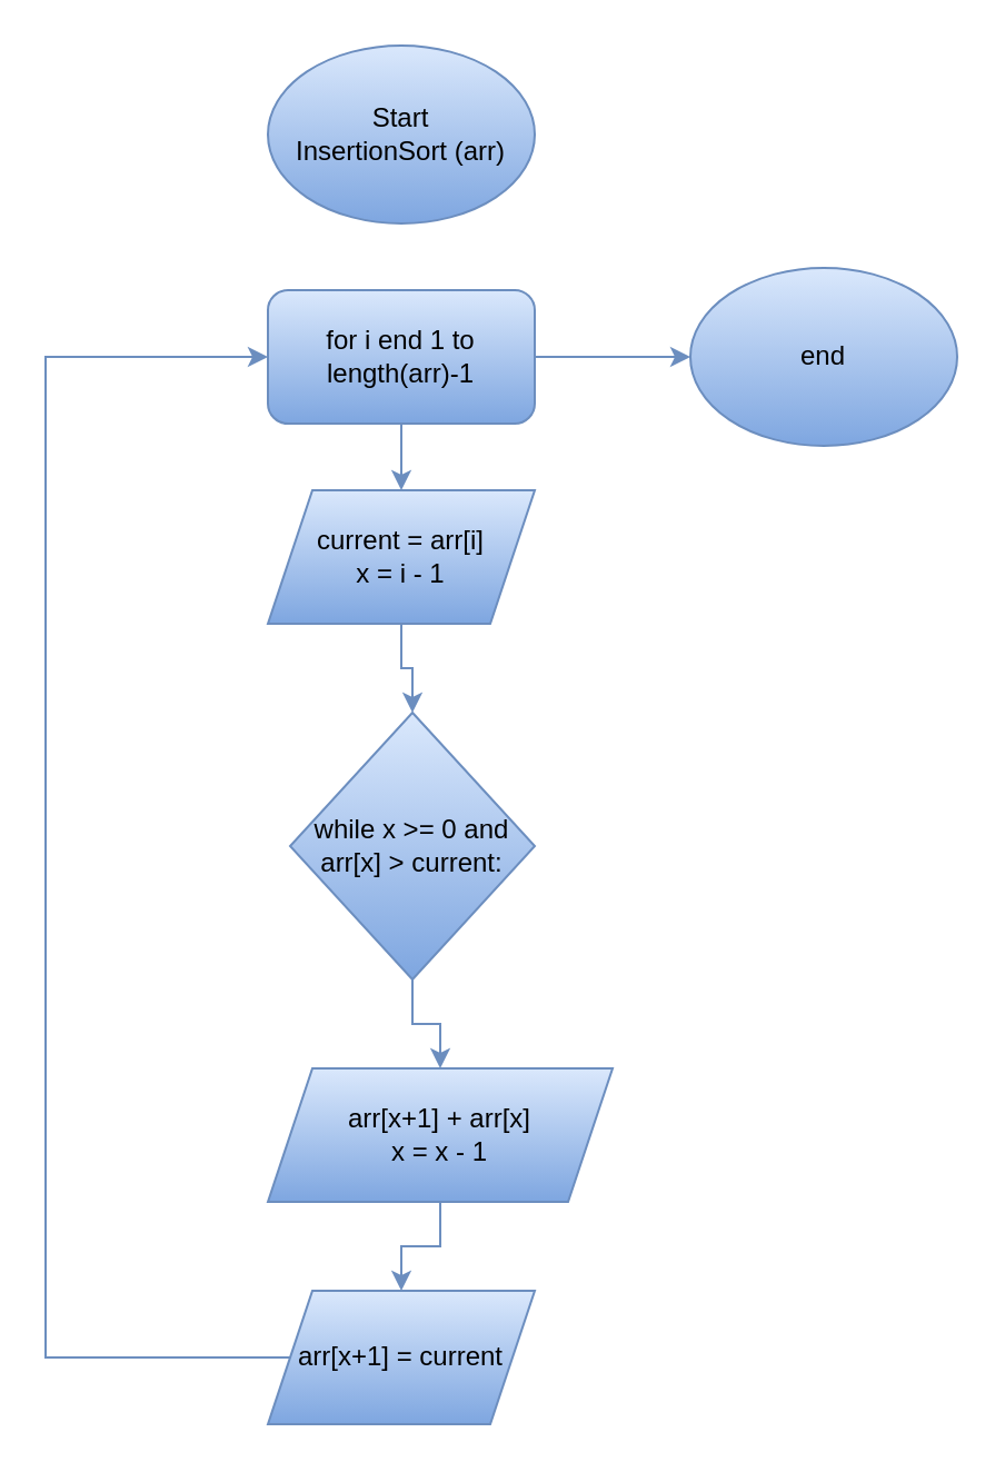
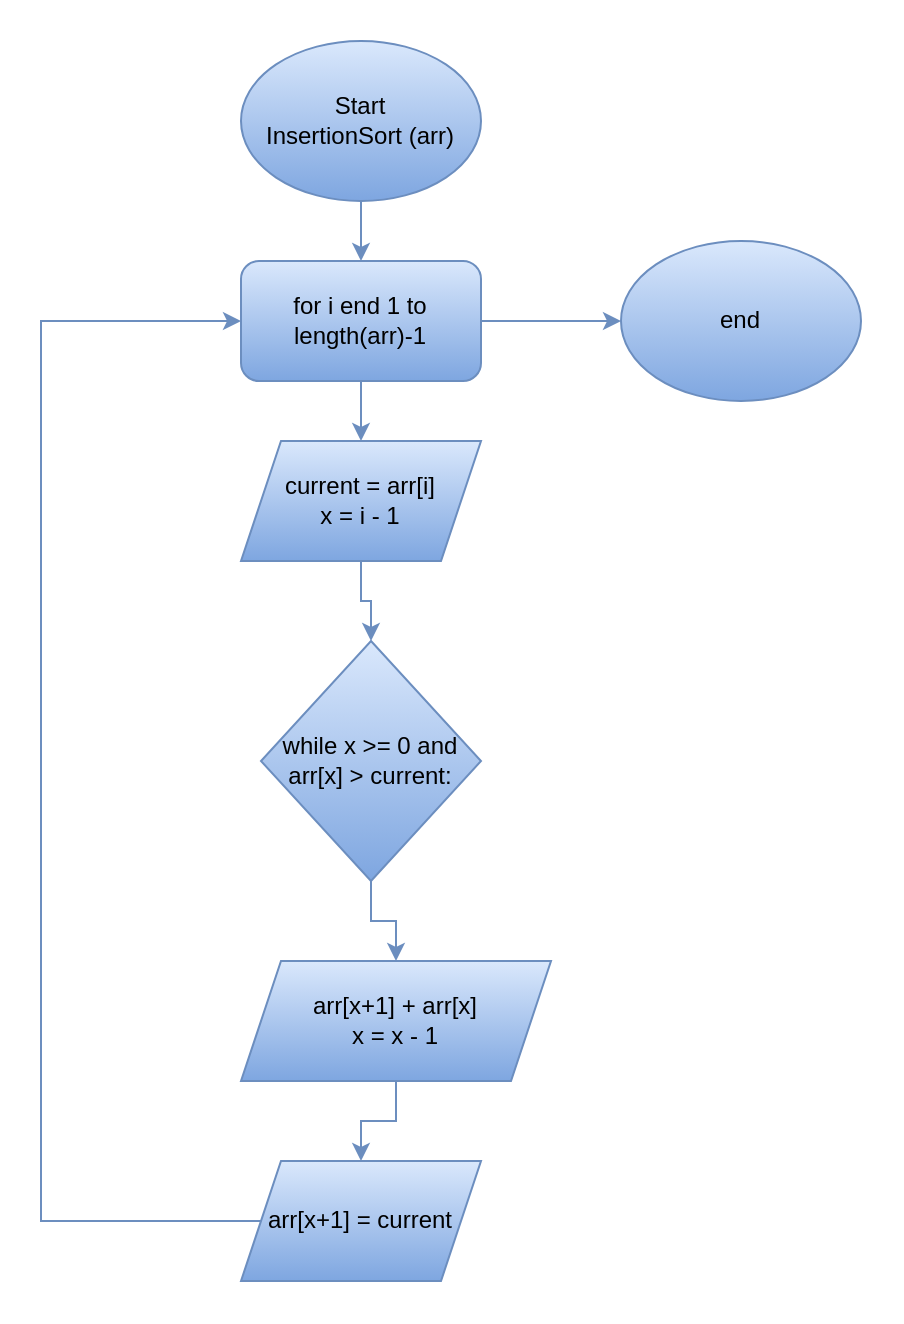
  <mxCell id="0" />
  <mxCell id="1" parent="0" />
+ <mxCell id="2" value="" style="edgeStyle=orthogonalEdgeStyle;rounded=0;orthogonalLoop=1;jettySize=auto;html=1;fillColor=#dae8fc;gradientColor=#7ea6e0;strokeColor=#6c8ebf;" edge="1" parent="1" source="3" target="6"><mxGeometry relative="1" as="geometry" /></mxCell>
  <mxCell id="3" value="Start&lt;br&gt;InsertionSort (arr)" style="ellipse;whiteSpace=wrap;html=1;fillColor=#dae8fc;gradientColor=#7ea6e0;strokeColor=#6c8ebf;" vertex="1" parent="1"><mxGeometry x="120" y="20" width="120" height="80" as="geometry" /></mxCell>
  <mxCell id="4" value="" style="edgeStyle=orthogonalEdgeStyle;rounded=0;orthogonalLoop=1;jettySize=auto;html=1;fillColor=#dae8fc;gradientColor=#7ea6e0;strokeColor=#6c8ebf;" edge="1" parent="1" source="6" target="8"><mxGeometry relative="1" as="geometry" /></mxCell>
  <mxCell id="5" value="" style="edgeStyle=orthogonalEdgeStyle;rounded=0;orthogonalLoop=1;jettySize=auto;html=1;fillColor=#dae8fc;gradientColor=#7ea6e0;strokeColor=#6c8ebf;" edge="1" parent="1" source="6" target="15"><mxGeometry relative="1" as="geometry" /></mxCell>
  <mxCell id="6" value="for i end 1 to length(arr)-1" style="rounded=1;whiteSpace=wrap;html=1;fillColor=#dae8fc;gradientColor=#7ea6e0;strokeColor=#6c8ebf;" vertex="1" parent="1"><mxGeometry x="120" y="130" width="120" height="60" as="geometry" /></mxCell>
  <mxCell id="7" value="" style="edgeStyle=orthogonalEdgeStyle;rounded=0;orthogonalLoop=1;jettySize=auto;html=1;fillColor=#dae8fc;gradientColor=#7ea6e0;strokeColor=#6c8ebf;" edge="1" parent="1" source="8" target="10"><mxGeometry relative="1" as="geometry" /></mxCell>
  <mxCell id="8" value="current = arr[i]&lt;br&gt;x = i - 1" style="shape=parallelogram;perimeter=parallelogramPerimeter;whiteSpace=wrap;html=1;fixedSize=1;fillColor=#dae8fc;gradientColor=#7ea6e0;strokeColor=#6c8ebf;" vertex="1" parent="1"><mxGeometry x="120" y="220" width="120" height="60" as="geometry" /></mxCell>
  <mxCell id="9" value="" style="edgeStyle=orthogonalEdgeStyle;rounded=0;orthogonalLoop=1;jettySize=auto;html=1;fillColor=#dae8fc;gradientColor=#7ea6e0;strokeColor=#6c8ebf;" edge="1" parent="1" source="10" target="12"><mxGeometry relative="1" as="geometry" /></mxCell>
  <mxCell id="10" value="while x &amp;gt;= 0 and arr[x] &amp;gt; current:" style="rhombus;whiteSpace=wrap;html=1;fillColor=#dae8fc;gradientColor=#7ea6e0;strokeColor=#6c8ebf;" vertex="1" parent="1"><mxGeometry x="130" y="320" width="110" height="120" as="geometry" /></mxCell>
  <mxCell id="11" value="" style="edgeStyle=orthogonalEdgeStyle;rounded=0;orthogonalLoop=1;jettySize=auto;html=1;fillColor=#dae8fc;gradientColor=#7ea6e0;strokeColor=#6c8ebf;" edge="1" parent="1" source="12" target="14"><mxGeometry relative="1" as="geometry" /></mxCell>
  <mxCell id="12" value="arr[x+1] + arr[x]&lt;br&gt;x = x - 1" style="shape=parallelogram;perimeter=parallelogramPerimeter;whiteSpace=wrap;html=1;fixedSize=1;fillColor=#dae8fc;gradientColor=#7ea6e0;strokeColor=#6c8ebf;" vertex="1" parent="1"><mxGeometry x="120" y="480" width="155" height="60" as="geometry" /></mxCell>
  <mxCell id="13" value="" style="edgeStyle=orthogonalEdgeStyle;rounded=0;orthogonalLoop=1;jettySize=auto;html=1;entryX=0;entryY=0.5;entryDx=0;entryDy=0;fillColor=#dae8fc;gradientColor=#7ea6e0;strokeColor=#6c8ebf;" edge="1" parent="1" source="14" target="6"><mxGeometry relative="1" as="geometry"><mxPoint x="40" y="610" as="targetPoint" /><Array as="points"><mxPoint x="20" y="610" /><mxPoint x="20" y="160" /></Array></mxGeometry></mxCell>
  <mxCell id="14" value="arr[x+1] = current" style="shape=parallelogram;perimeter=parallelogramPerimeter;whiteSpace=wrap;html=1;fixedSize=1;fillColor=#dae8fc;gradientColor=#7ea6e0;strokeColor=#6c8ebf;" vertex="1" parent="1"><mxGeometry x="120" y="580" width="120" height="60" as="geometry" /></mxCell>
  <mxCell id="15" value="end" style="ellipse;whiteSpace=wrap;html=1;fillColor=#dae8fc;gradientColor=#7ea6e0;strokeColor=#6c8ebf;" vertex="1" parent="1"><mxGeometry x="310" y="120" width="120" height="80" as="geometry" /></mxCell>
